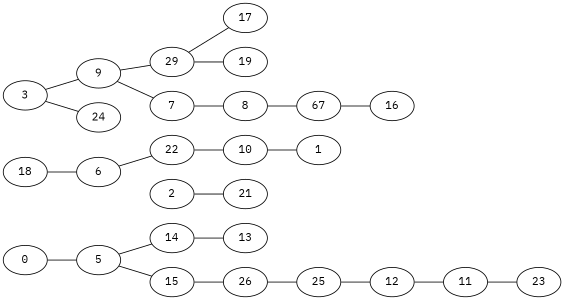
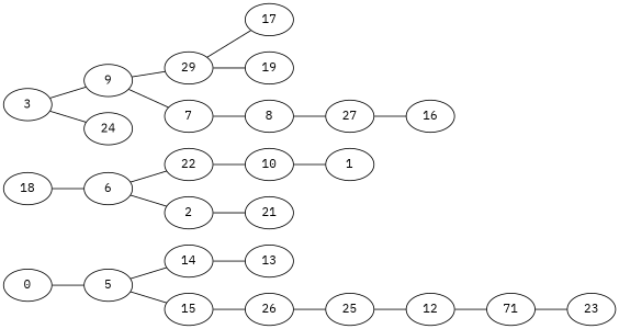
  graph {
    fontname="IBM Plex Mono"
    rankdir=LR
    node [fontname="IBM Plex Mono"]
    edge [fontname="IBM Plex Mono"]
    5
    14
    15
    13
    26
    10
    1
    29
    17
    19
-   11
+   11 [label=71]
    23
    18
    6
    22
    2
-   27 [label=67]
+   27
    16
    25
    12
    21
    9
    7
    8
    3
    24
    0
    5 -- 14
    5 -- 15
    14 -- 13
    15 -- 26
    26 -- 25
    10 -- 1
    29 -- 17
    29 -- 19
    11 -- 23
    18 -- 6
    6 -- 22
+   6 -- 2
    22 -- 10
    2 -- 21
    27 -- 16
    25 -- 12
    12 -- 11
    9 -- 29
    9 -- 7
    7 -- 8
    8 -- 27
    3 -- 9
    3 -- 24
    0 -- 5
  }
